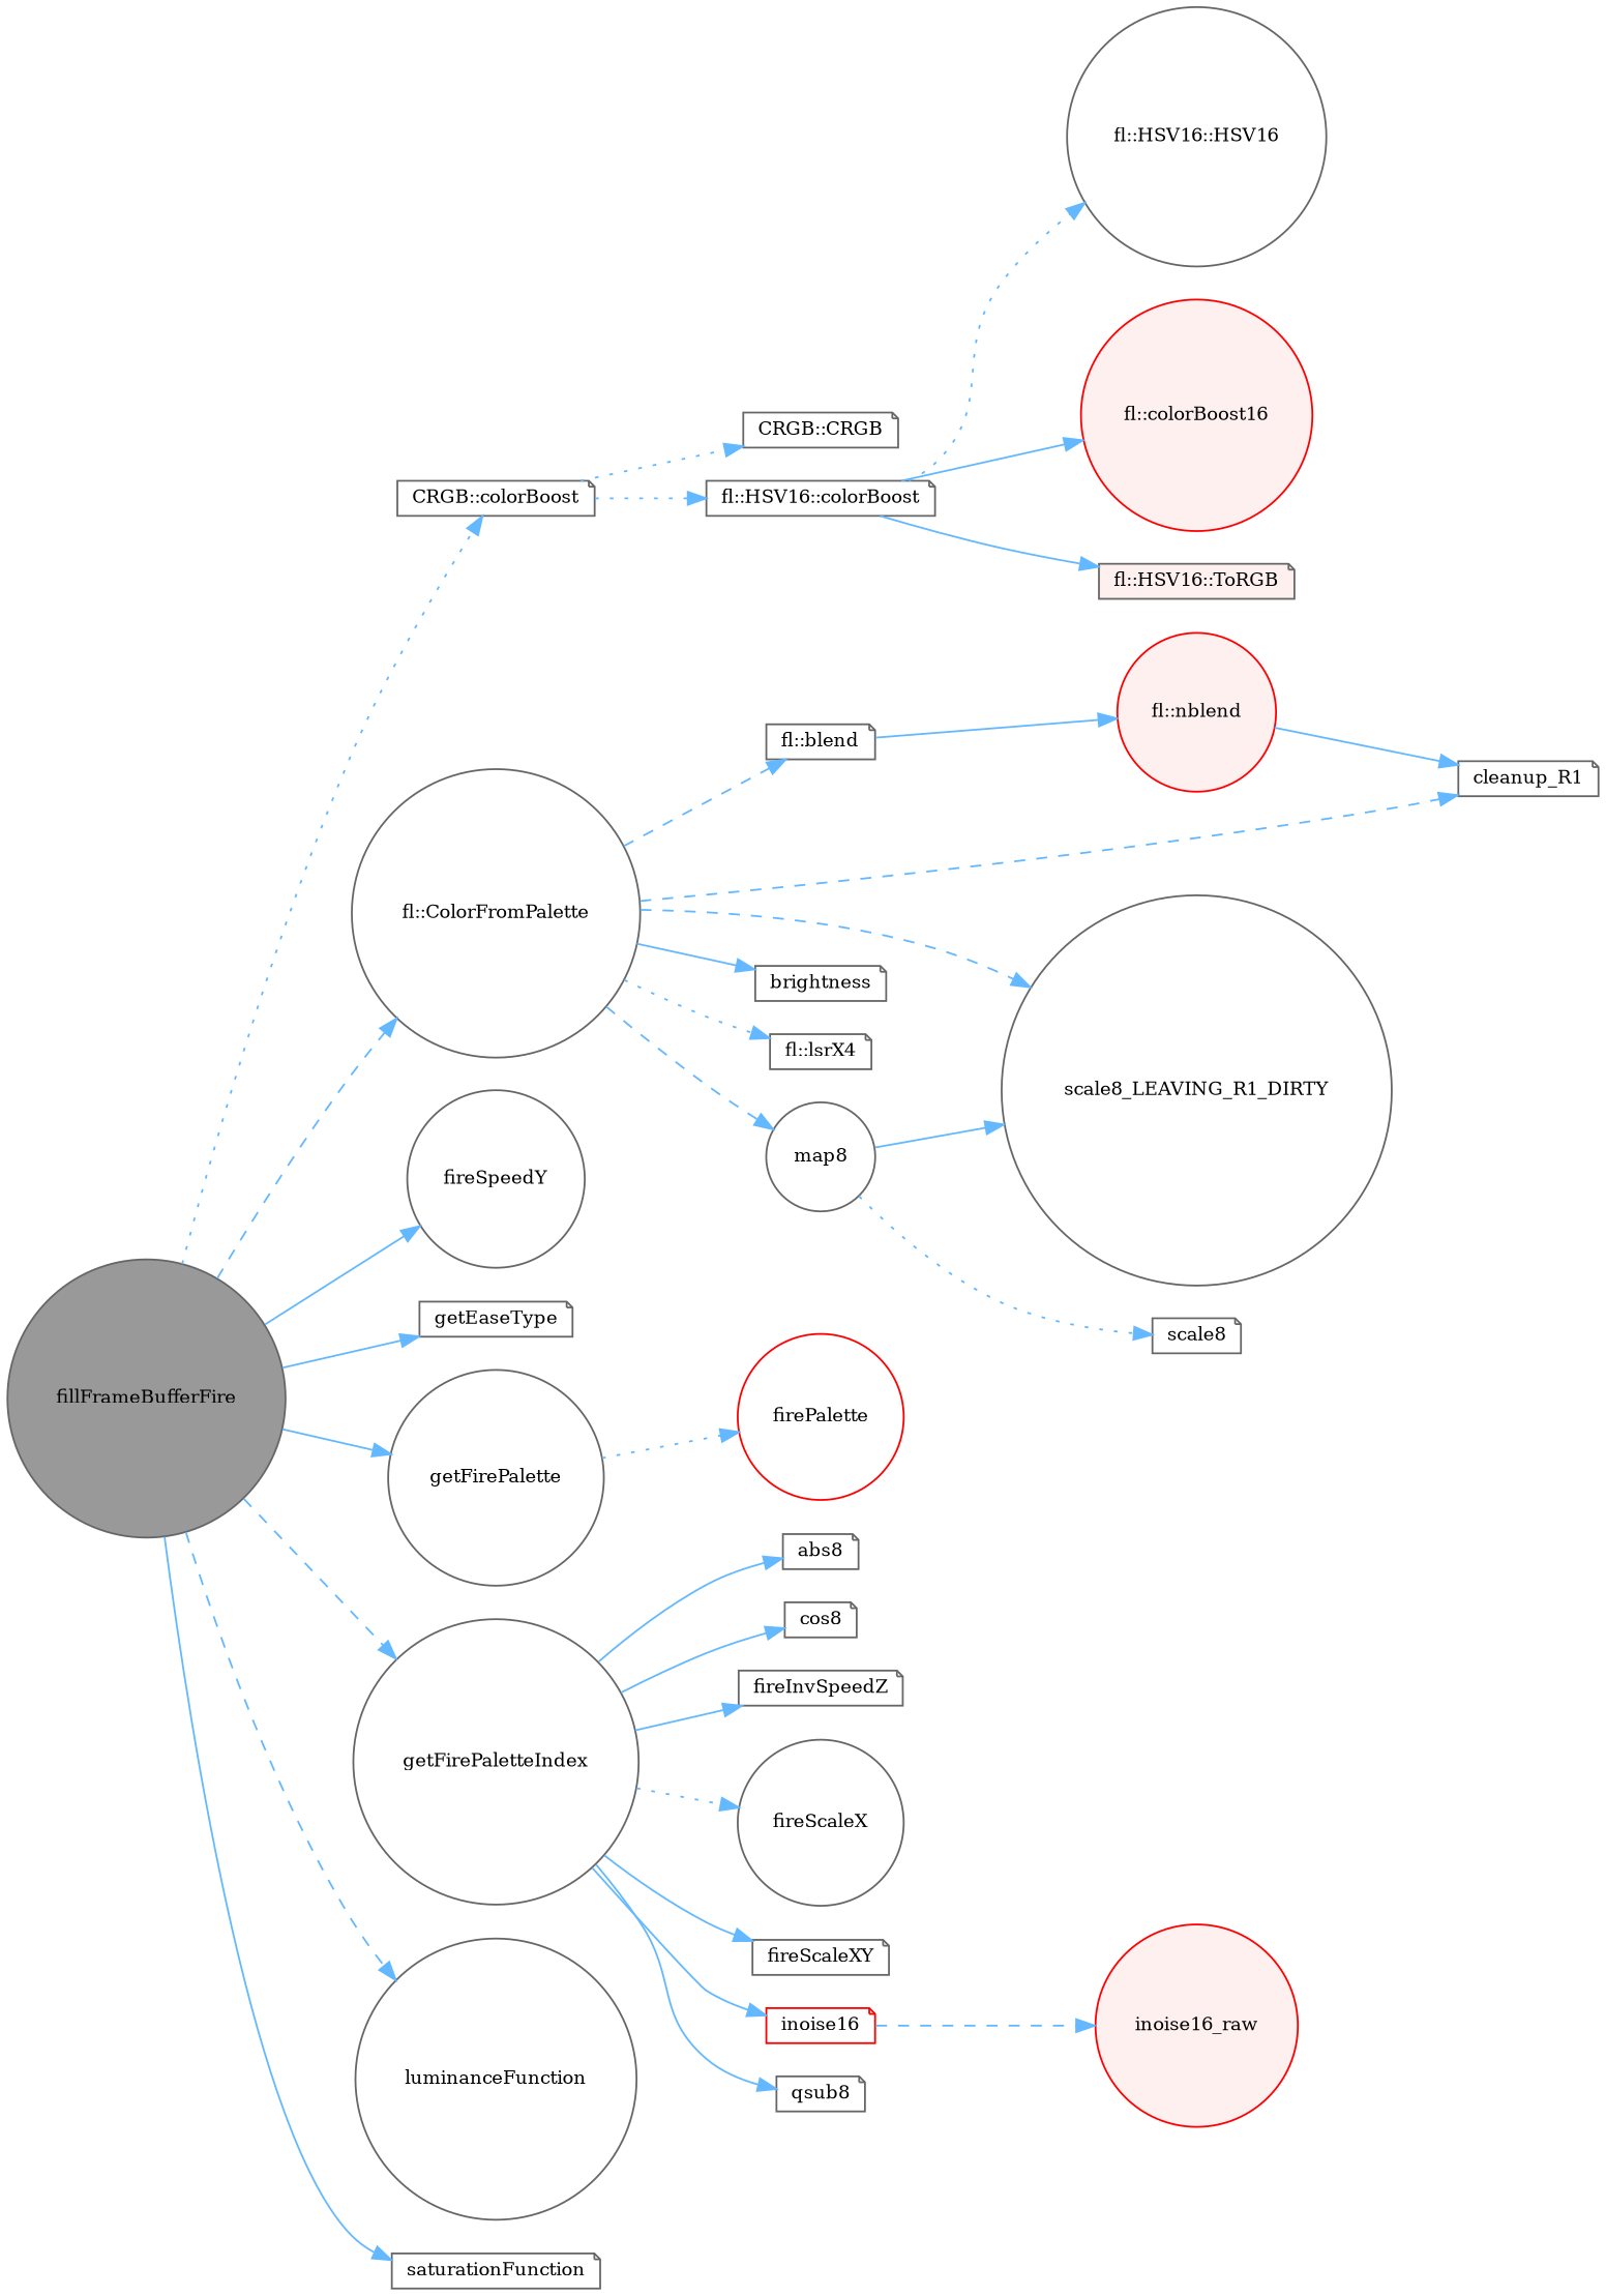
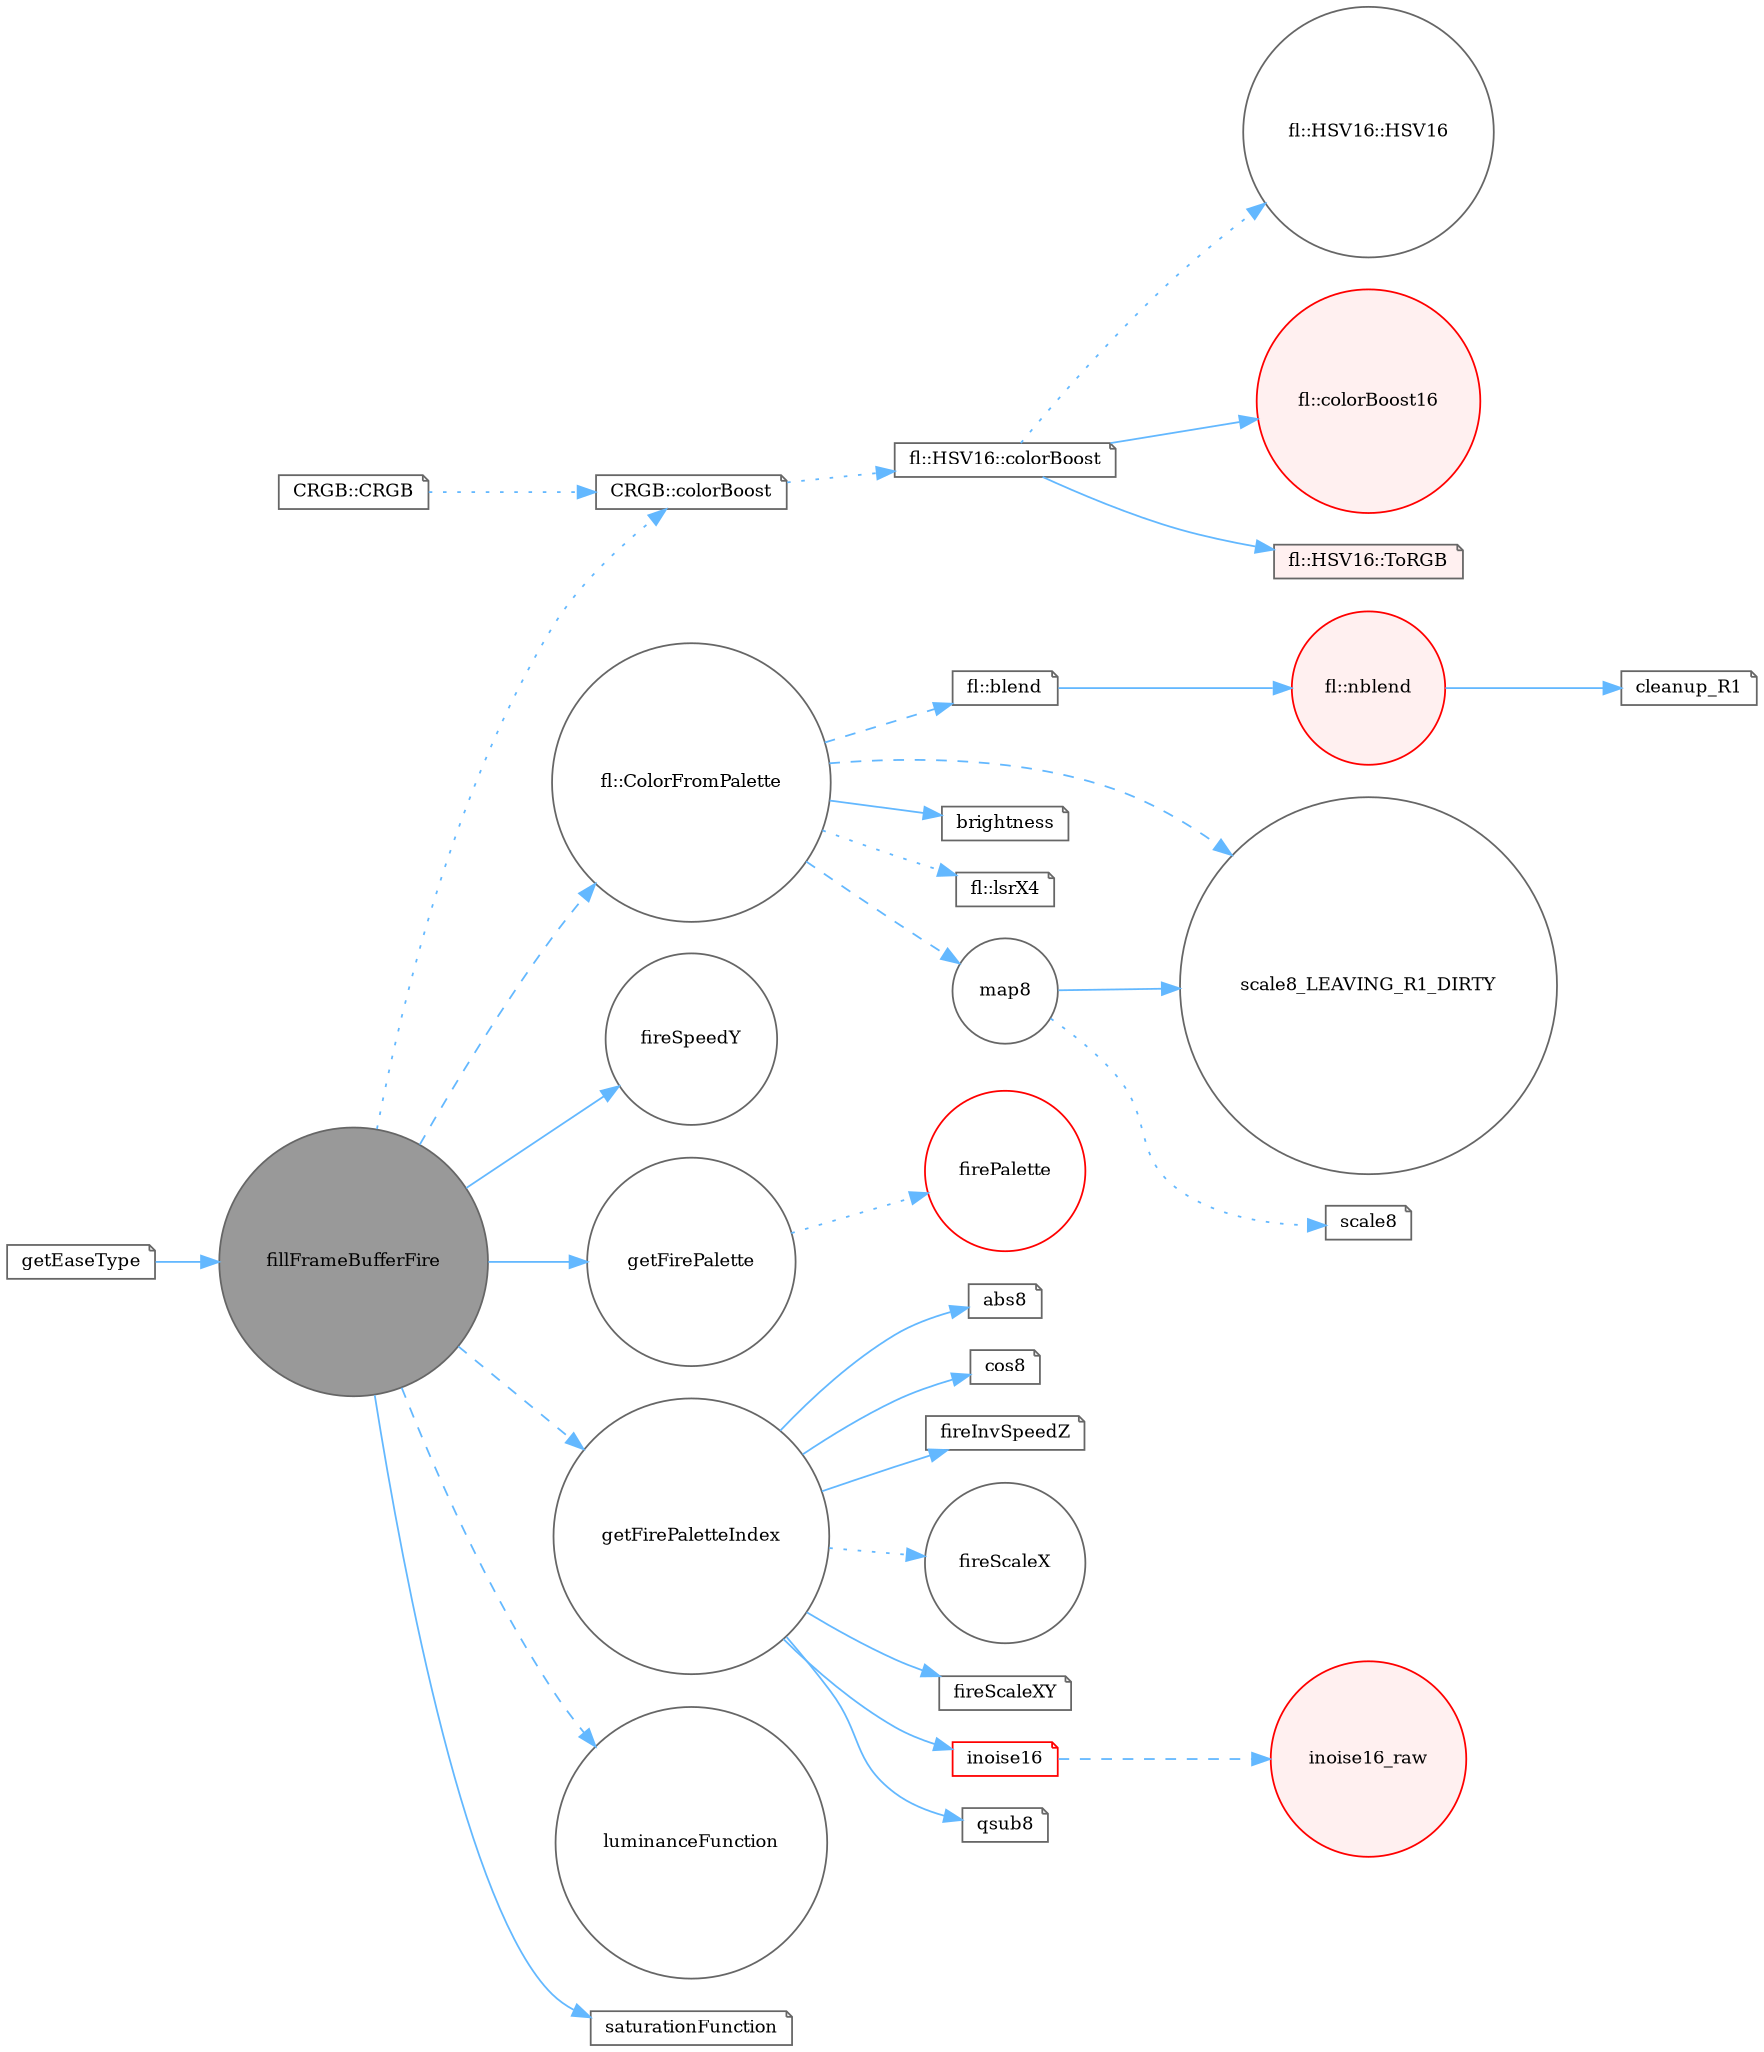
  digraph {
    fontname="DejaVu Serif"
    rankdir=LR
    node [color=grey40 fillcolor=white fontname="DejaVu Serif" fontsize=10 shape=note style=filled]
    edge [color=steelblue1 fontname="DejaVu Serif" fontsize=10 labelfontname=Helvetica labelfontsize=10 style=solid]
    n1 [color=gray40 fillcolor=grey60 fontcolor=black height=0.2 label=fillFrameBufferFire shape=circle width=0.4]
    n2 [height=0.2 label="CRGB::colorBoost" width=0.4]
    n3 [height=0.2 label="fl::ColorFromPalette" shape=circle width=0.4]
    n4 [height=0.2 label=fireSpeedY shape=circle width=0.4]
    n5 [height=0.2 label=getEaseType width=0.4]
    n6 [height=0.2 label=getFirePalette shape=circle width=0.4]
    n7 [height=0.2 label=getFirePaletteIndex shape=circle width=0.4]
    n8 [height=0.2 label=luminanceFunction shape=circle width=0.4]
    n9 [height=0.2 label=saturationFunction width=0.4]
    n10 [height=0.2 label="CRGB::CRGB" width=0.4]
    n11 [height=0.2 label="fl::HSV16::colorBoost" width=0.4]
    n12 [height=0.2 label="fl::blend" width=0.4]
    n13 [height=0.2 label=cleanup_R1 width=0.4]
    n14 [height=0.2 label=scale8_LEAVING_R1_DIRTY shape=circle width=0.4]
    n15 [height=0.2 label=brightness width=0.4]
    n16 [height=0.2 label="fl::lsrX4" width=0.4]
    n17 [height=0.2 label=map8 shape=circle width=0.4]
    n18 [color=red height=0.2 label=firePalette shape=circle width=0.4]
    n19 [height=0.2 label=abs8 width=0.4]
    n20 [height=0.2 label=cos8 width=0.4]
    n21 [height=0.2 label=fireInvSpeedZ width=0.4]
    n22 [height=0.2 label=fireScaleX shape=circle width=0.4]
    n23 [height=0.2 label=fireScaleXY width=0.4]
    n24 [color=red height=0.2 label=inoise16 width=0.4]
    n25 [height=0.2 label=qsub8 width=0.4]
    n26 [height=0.2 label="fl::HSV16::HSV16" shape=circle width=0.4]
    n27 [color=red fillcolor="#FFF0F0" height=0.2 label="fl::colorBoost16" shape=circle width=0.4]
    n28 [fillcolor="#FFF0F0" height=0.2 label="fl::HSV16::ToRGB" width=0.4]
    n29 [color=red fillcolor="#FFF0F0" height=0.2 label="fl::nblend" shape=circle width=0.4]
    n30 [height=0.2 label=scale8 width=0.4]
    n31 [color=red fillcolor="#FFF0F0" height=0.2 label=inoise16_raw shape=circle width=0.4]
    n1 -> n2 [style=dotted]
    n1 -> n3 [style=dashed]
    n1 -> n4
-   n1 -> n5
+   n5 -> n1
    n1 -> n6
    n1 -> n7 [style=dashed]
    n1 -> n8 [style=dashed]
    n1 -> n9
-   n2 -> n10 [style=dotted]
+   n10 -> n2 [style=dotted]
    n2 -> n11 [style=dotted]
    n3 -> n12 [style=dashed]
-   n3 -> n13 [style=dashed]
    n3 -> n14 [style=dashed]
    n3 -> n15
    n3 -> n16 [style=dotted]
    n3 -> n17 [style=dashed]
    n6 -> n18 [style=dotted]
    n7 -> n19
    n7 -> n20
    n7 -> n21
    n7 -> n22 [style=dotted]
    n7 -> n23
    n7 -> n24
    n7 -> n25
    n11 -> n26 [style=dotted]
    n11 -> n27
    n11 -> n28
    n12 -> n29
    n17 -> n14
    n17 -> n30 [style=dotted]
    n24 -> n31 [style=dashed]
    n29 -> n13
  }
